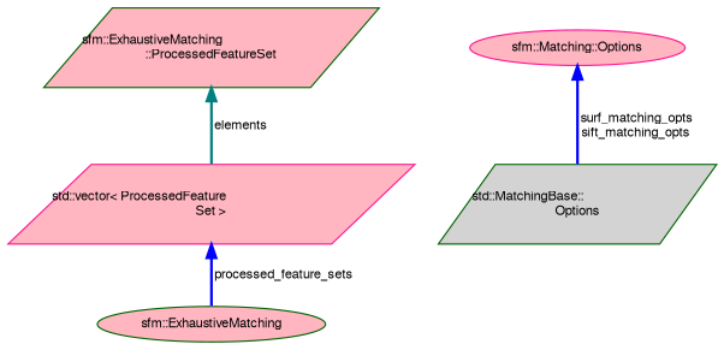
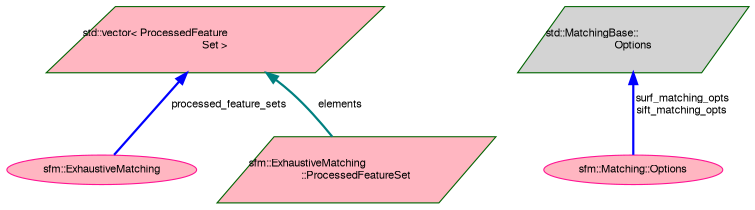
  digraph {
    node [color=darkgreen fillcolor=lightpink fontname=FreeSans fontsize=10 shape=parallelogram style=filled]
    edge [color=blue dir=back fontname=FreeSans fontsize=10 labelfontname=FreeSans labelfontsize=10 style=bold]
-   n1 [fontcolor=black height=0.2 label="sfm::ExhaustiveMatching" shape=ellipse width=0.4]
+   n1 [color=deeppink fontcolor=black height=0.2 label="sfm::ExhaustiveMatching" shape=ellipse width=0.4]
    n2 [fillcolor=lightgrey height=0.2 label="std::MatchingBase::\lOptions" width=0.4]
    n3 [color=deeppink height=0.2 label="sfm::Matching::Options" shape=ellipse width=0.4]
-   n4 [color=deeppink height=0.2 label="std::vector\< ProcessedFeature\lSet \>" width=0.4]
+   n4 [height=0.2 label="std::vector\< ProcessedFeature\lSet \>" width=0.4]
    n5 [height=0.2 label="sfm::ExhaustiveMatching\l::ProcessedFeatureSet" width=0.4]
-   n3 -> n2 [label=" surf_matching_opts\nsift_matching_opts"]
+   n2 -> n3 [label=" surf_matching_opts\nsift_matching_opts"]
    n4 -> n1 [label=" processed_feature_sets"]
-   n5 -> n4 [color=teal label=" elements"]
+   n4 -> n5 [color=teal label=" elements"]
  }
